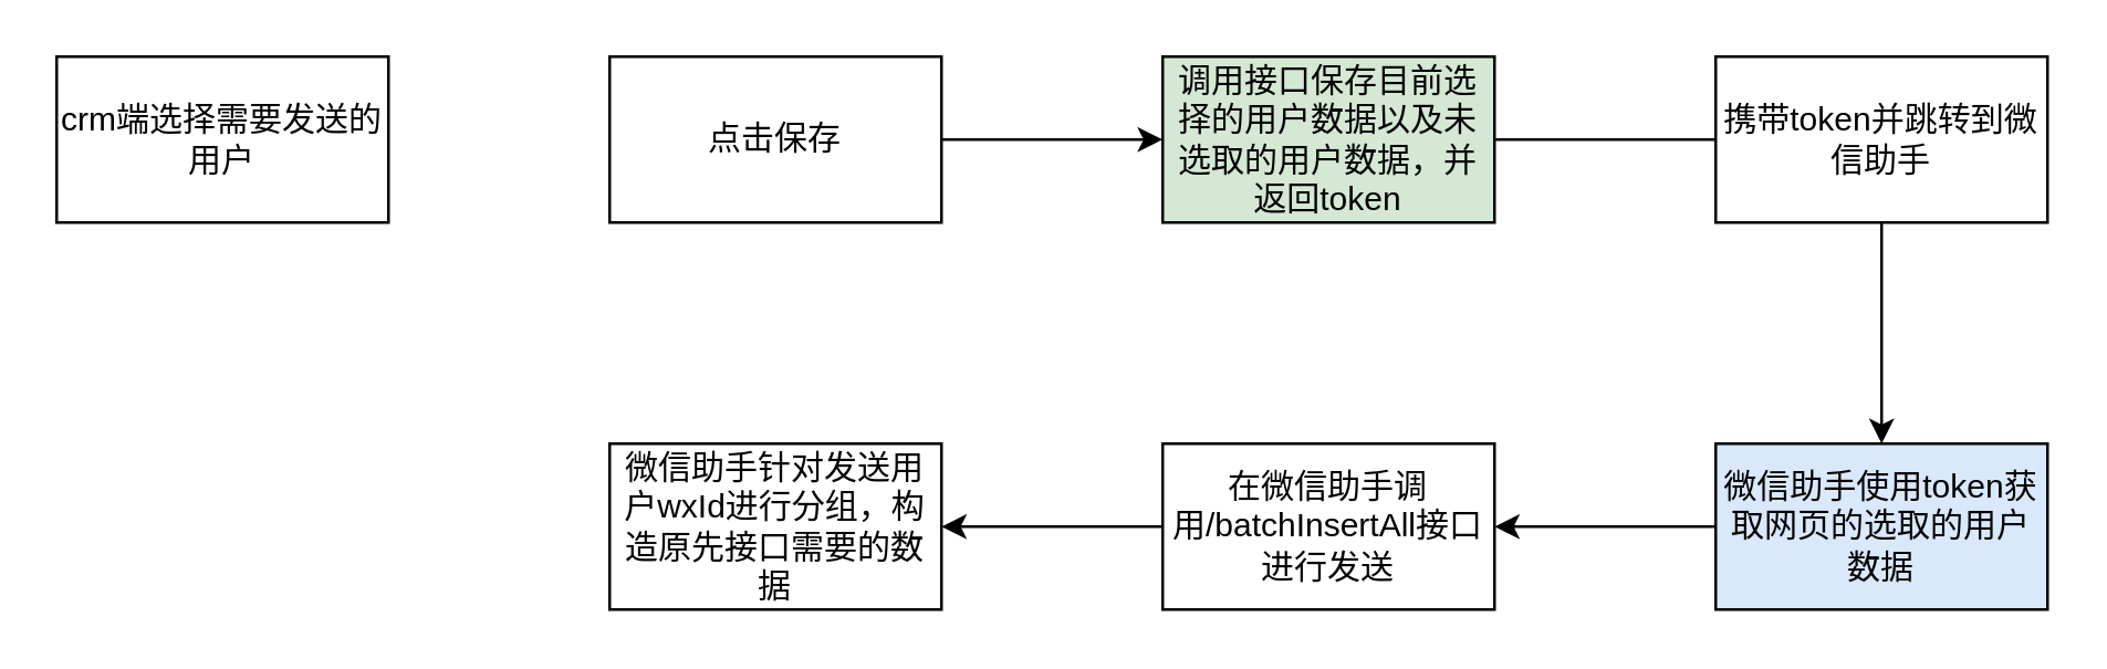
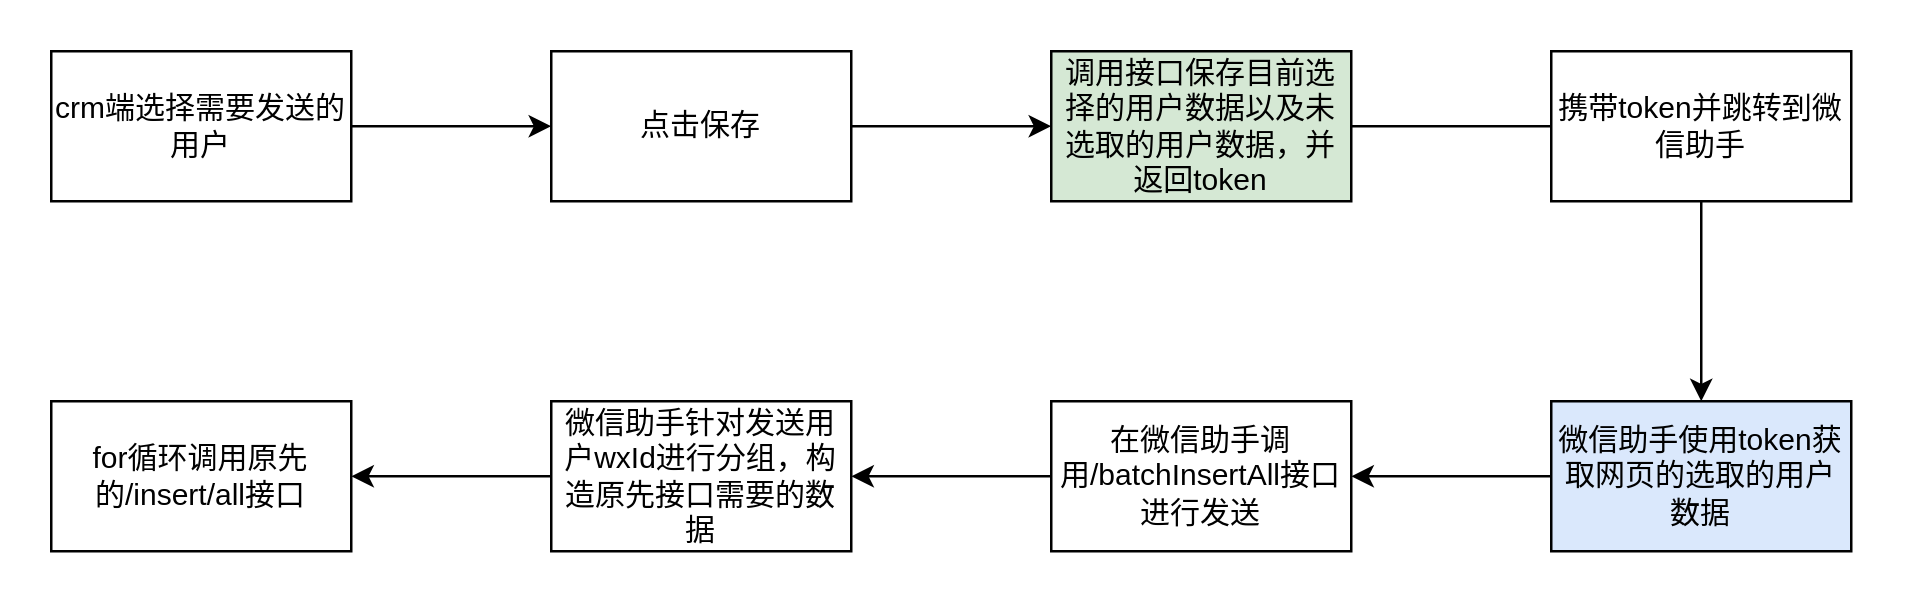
  <mxCell id="0" />
  <mxCell id="1" parent="0" />
+ <mxCell id="2" value="" style="edgeStyle=orthogonalEdgeStyle;rounded=0;orthogonalLoop=1;jettySize=auto;html=1;" edge="1" parent="1" source="3" target="5"><mxGeometry relative="1" as="geometry" /></mxCell>
  <mxCell id="3" value="&lt;font style=&quot;font-size: 12px;&quot;&gt;crm端选择需要发送的用户&lt;/font&gt;" style="rounded=0;whiteSpace=wrap;html=1;strokeColor=#000000;" vertex="1" parent="1"><mxGeometry x="20" y="20" width="120" height="60" as="geometry" /></mxCell>
  <mxCell id="4" value="" style="edgeStyle=orthogonalEdgeStyle;rounded=0;orthogonalLoop=1;jettySize=auto;html=1;" edge="1" parent="1" source="5" target="7"><mxGeometry relative="1" as="geometry" /></mxCell>
  <mxCell id="5" value="点击保存" style="rounded=0;whiteSpace=wrap;html=1;strokeColor=#000000;" vertex="1" parent="1"><mxGeometry x="220" y="20" width="120" height="60" as="geometry" /></mxCell>
  <mxCell id="6" value="" style="edgeStyle=orthogonalEdgeStyle;rounded=0;orthogonalLoop=1;jettySize=auto;html=1;endArrow=none;" edge="1" parent="1" source="7" target="9"><mxGeometry relative="1" as="geometry" /></mxCell>
  <mxCell id="7" value="调用接口保存目前选择的用户数据以及未选取的用户数据，并返回token" style="rounded=0;whiteSpace=wrap;html=1;strokeColor=#000000;fillColor=#d5e8d4;" vertex="1" parent="1"><mxGeometry x="420" y="20" width="120" height="60" as="geometry" /></mxCell>
  <mxCell id="8" value="" style="edgeStyle=orthogonalEdgeStyle;rounded=0;orthogonalLoop=1;jettySize=auto;html=1;" edge="1" parent="1" source="9" target="11"><mxGeometry relative="1" as="geometry" /></mxCell>
  <mxCell id="9" value="携带token并跳转到微信助手" style="rounded=0;whiteSpace=wrap;html=1;strokeColor=#000000;" vertex="1" parent="1"><mxGeometry x="620" y="20" width="120" height="60" as="geometry" /></mxCell>
  <mxCell id="10" value="" style="edgeStyle=orthogonalEdgeStyle;rounded=0;orthogonalLoop=1;jettySize=auto;html=1;" edge="1" parent="1" source="11" target="13"><mxGeometry relative="1" as="geometry" /></mxCell>
  <mxCell id="11" value="微信助手使用token获取网页的选取的用户数据" style="rounded=0;whiteSpace=wrap;html=1;strokeColor=#000000;fillColor=#dae8fc;" vertex="1" parent="1"><mxGeometry x="620" y="160" width="120" height="60" as="geometry" /></mxCell>
  <mxCell id="12" value="" style="edgeStyle=orthogonalEdgeStyle;rounded=0;orthogonalLoop=1;jettySize=auto;html=1;" edge="1" parent="1" source="13" target="15"><mxGeometry relative="1" as="geometry" /></mxCell>
  <mxCell id="13" value="在微信助手调用/batchInsertAll接口进行发送" style="rounded=0;whiteSpace=wrap;html=1;strokeColor=#000000;" vertex="1" parent="1"><mxGeometry x="420" y="160" width="120" height="60" as="geometry" /></mxCell>
+ <mxCell id="14" value="" style="edgeStyle=orthogonalEdgeStyle;rounded=0;orthogonalLoop=1;jettySize=auto;html=1;" edge="1" parent="1" source="15" target="16"><mxGeometry relative="1" as="geometry" /></mxCell>
  <mxCell id="15" value="微信助手针对发送用户wxId进行分组，构造原先接口需要的数据" style="rounded=0;whiteSpace=wrap;html=1;strokeColor=#000000;" vertex="1" parent="1"><mxGeometry x="220" y="160" width="120" height="60" as="geometry" /></mxCell>
+ <mxCell id="16" value="for循环调用原先的/insert/all接口" style="rounded=0;whiteSpace=wrap;html=1;strokeColor=#000000;" vertex="1" parent="1"><mxGeometry x="20" y="160" width="120" height="60" as="geometry" /></mxCell>
